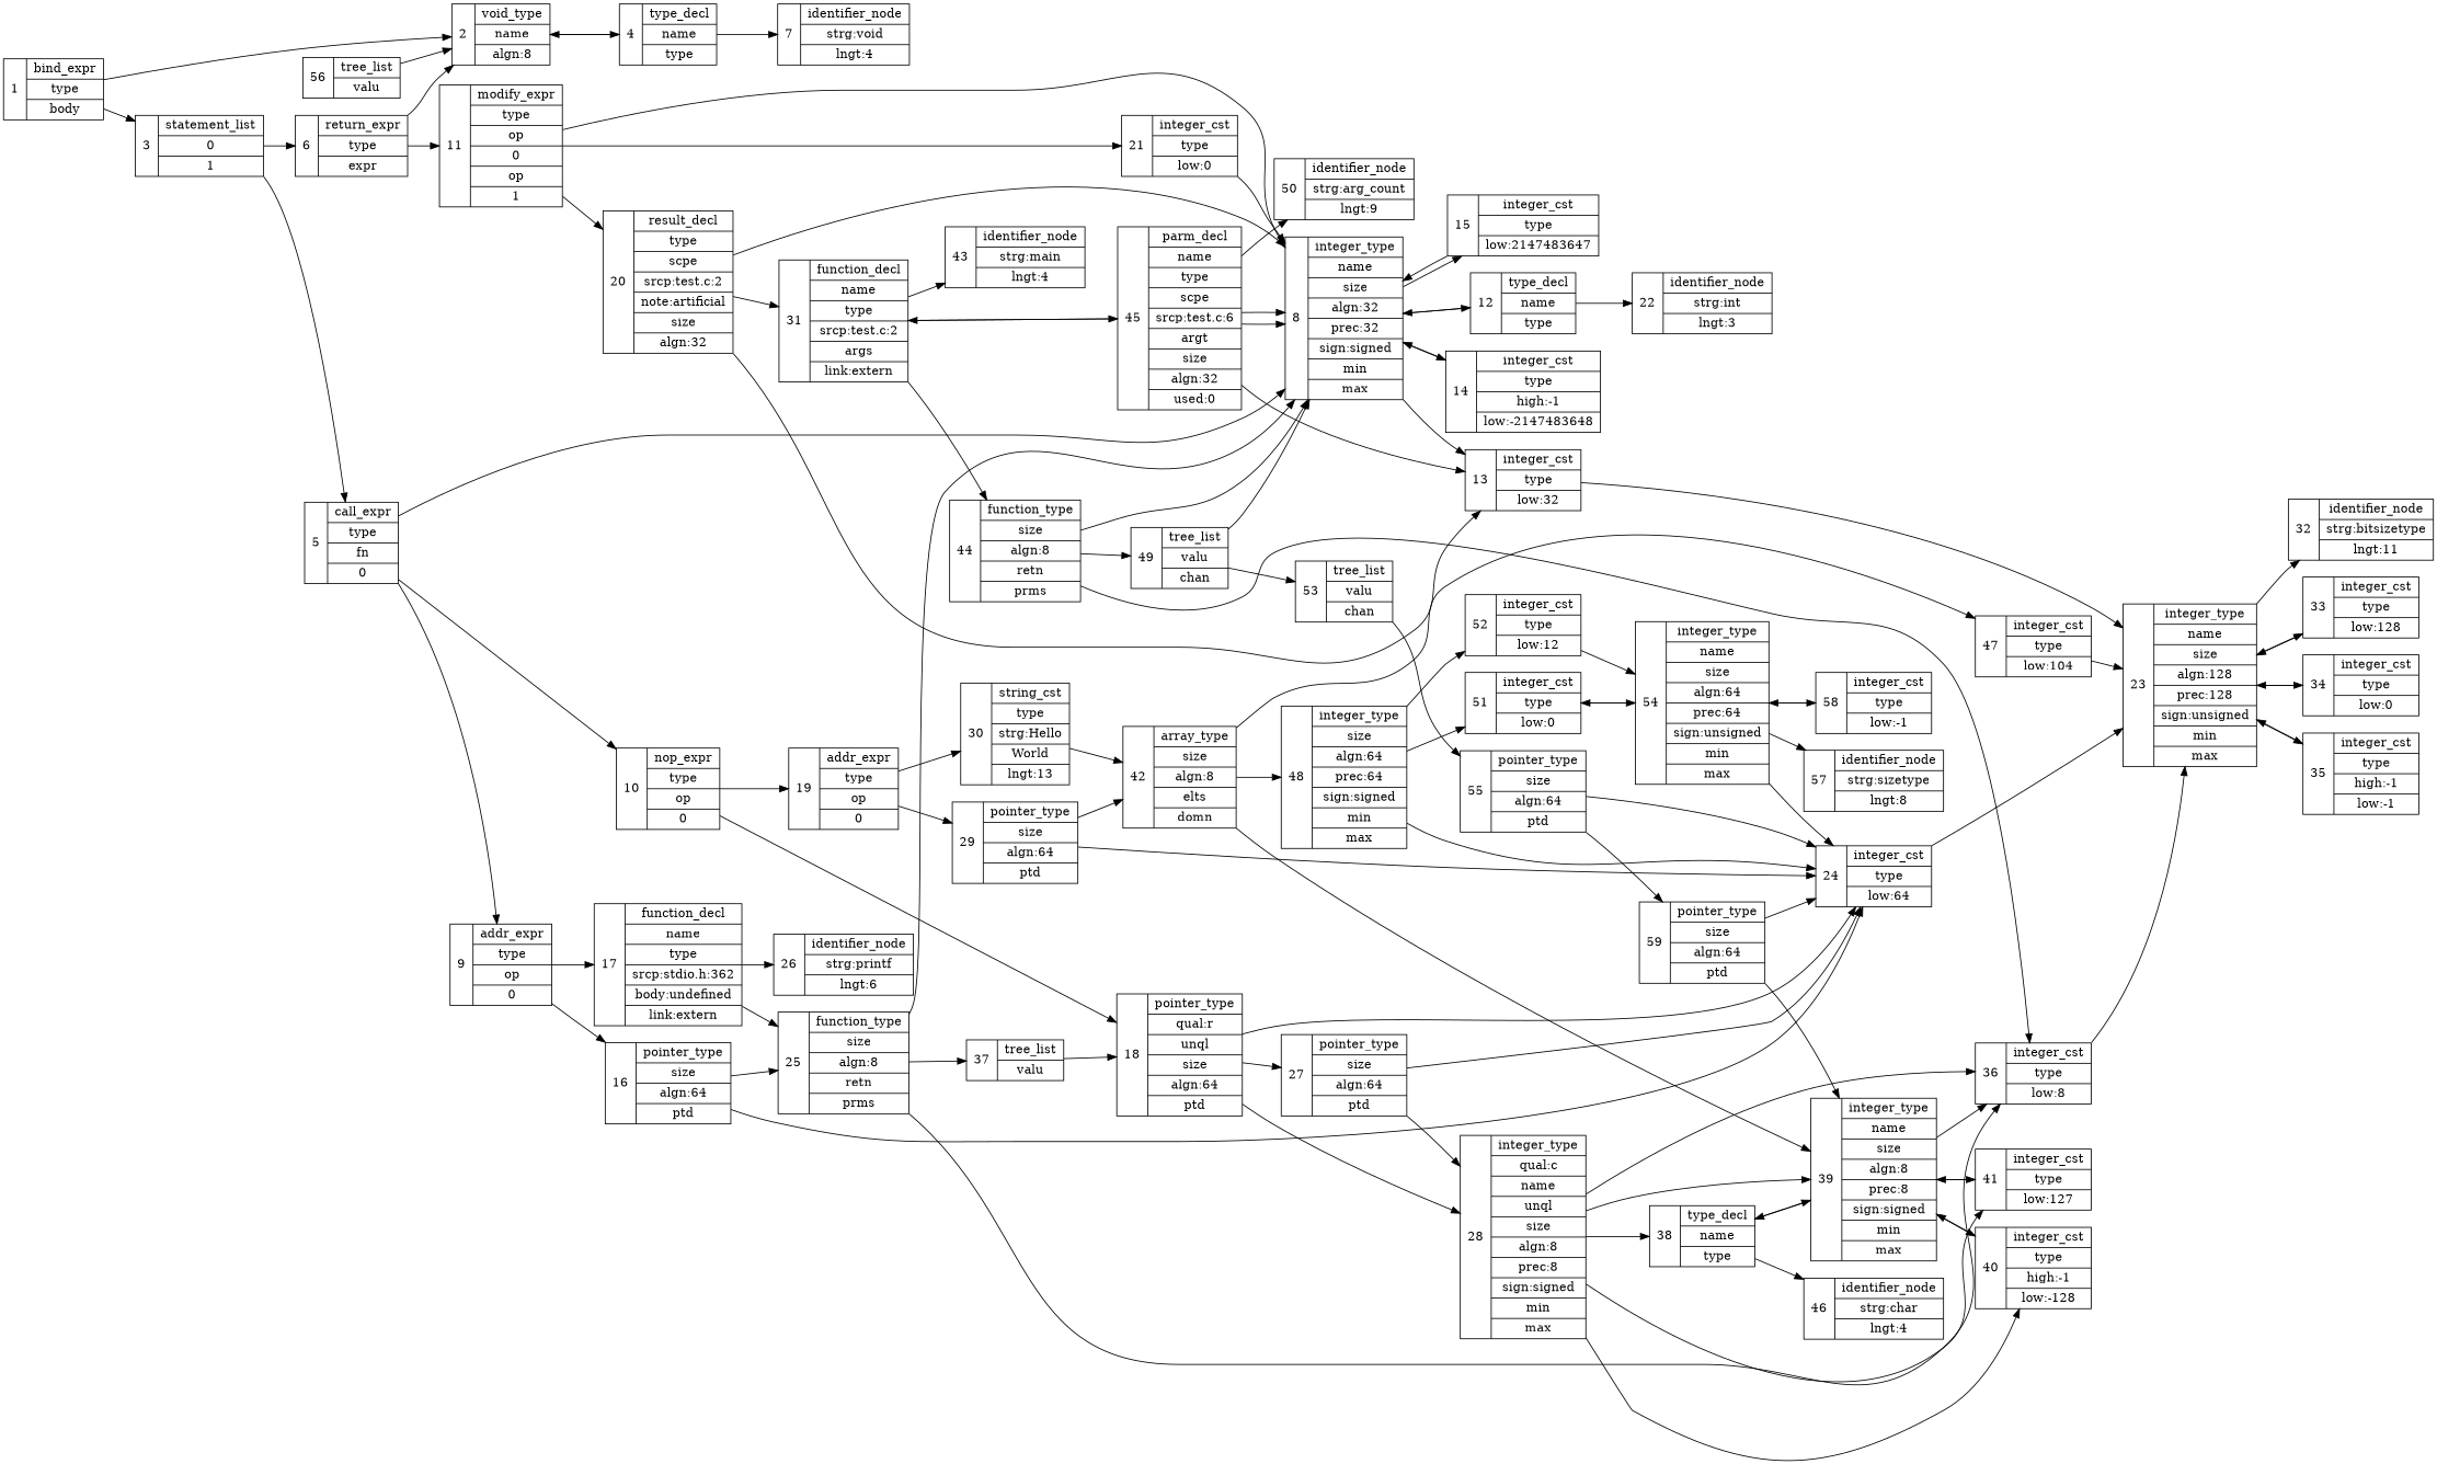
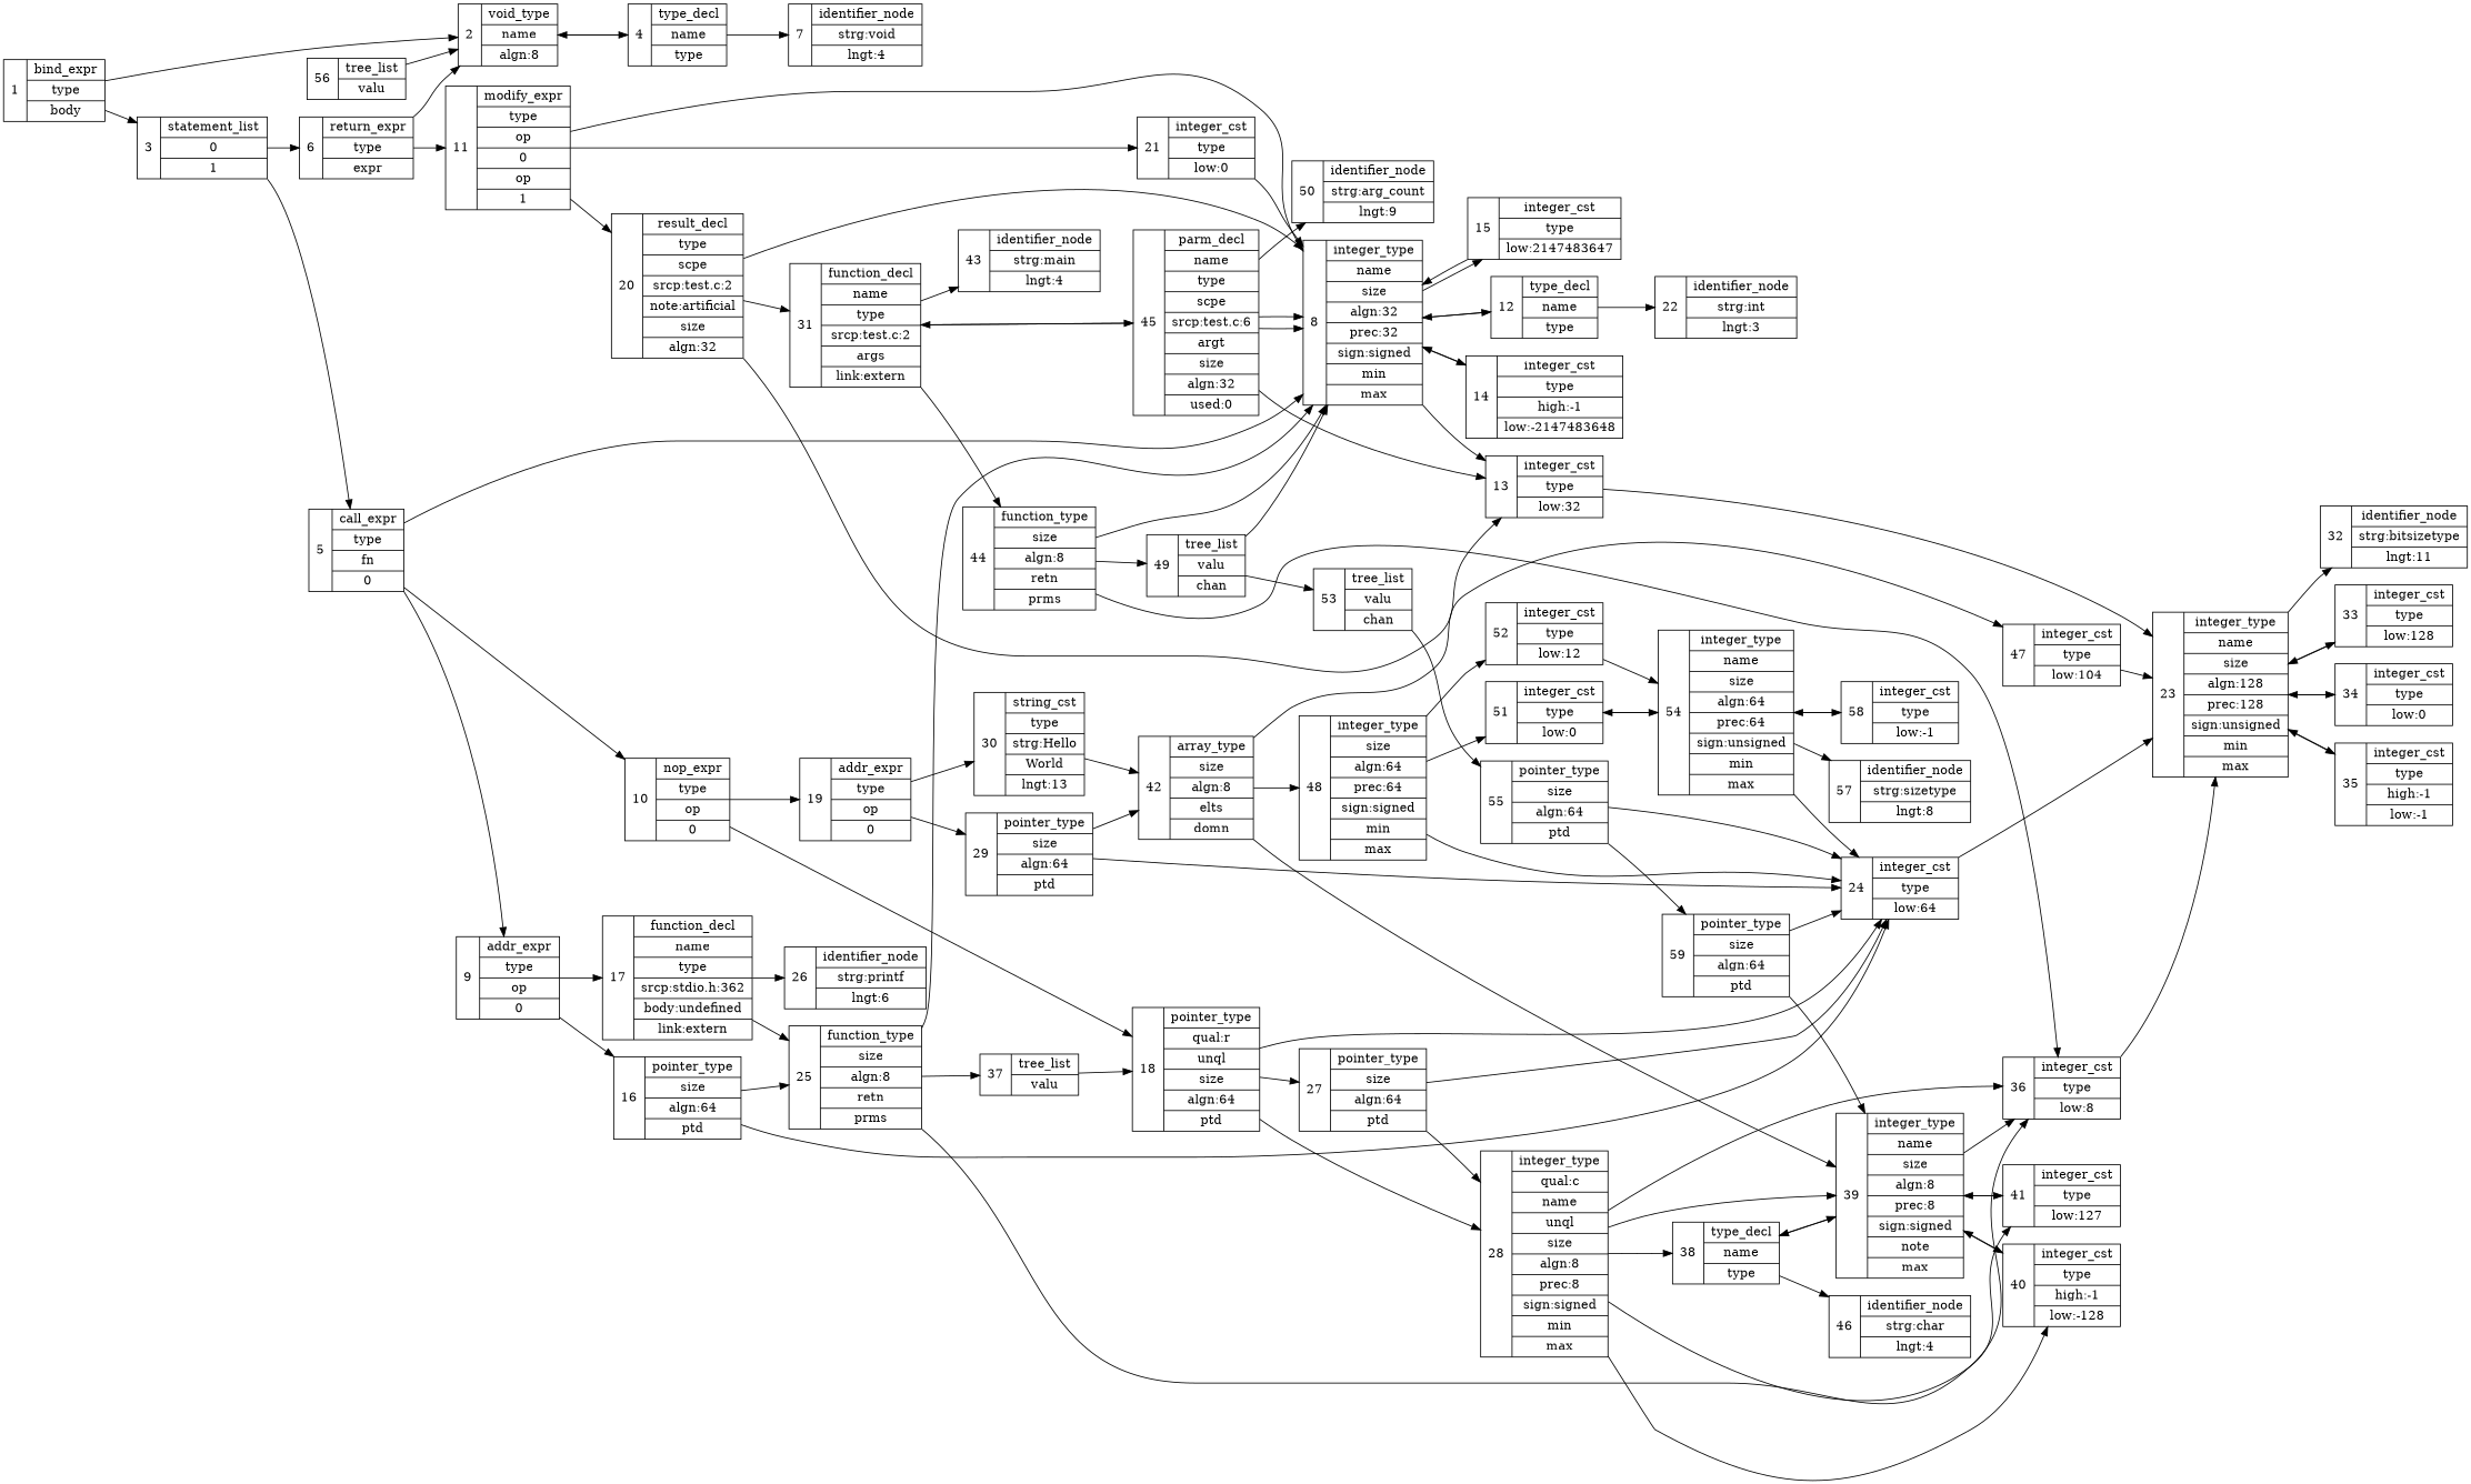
  digraph {
    rankdir=LR
    node [shape=record]
    edge [tailport=type]
    n1 [label="{1 | {bind_expr | type  | body }}"]
    n2 [label="{2 | {void_type | name  | algn:8}}"]
    n3 [label="{3 | {statement_list | 0  | 1 }}"]
    n4 [label="{4 | {type_decl | name  | type }}"]
    n5 [label="{5 | {call_expr | type  | fn  | 0 }}"]
    n6 [label="{6 | {return_expr | type  | expr }}"]
    n7 [label="{7 | {identifier_node | strg:void | lngt:4}}"]
    n8 [label="{8 | {integer_type | name  | size  | algn:32 | prec:32 | sign:signed | min  | max }}"]
    n9 [label="{9 | {addr_expr | type  | op | 0 }}"]
    n10 [label="{10 | {nop_expr | type  | op | 0 }}"]
    n11 [label="{11 | {modify_expr | type  | op | 0  | op | 1 }}"]
    n12 [label="{12 | {type_decl | name  | type }}"]
    n13 [label="{13 | {integer_cst | type  | low:32}}"]
    n14 [label="{14 | {integer_cst | type  | high:-1 | low:-2147483648}}"]
    n15 [label="{15 | {integer_cst | type  | low:2147483647}}"]
    n16 [label="{16 | {pointer_type | size  | algn:64 | ptd }}"]
    n17 [label="{17 | {function_decl | name  | type  | srcp:stdio.h:362 | body:undefined | link:extern}}"]
    n18 [label="{18 | {pointer_type | qual:r | unql  | size  | algn:64 | ptd }}"]
    n19 [label="{19 | {addr_expr | type  | op | 0 }}"]
    n20 [label="{20 | {result_decl | type  | scpe  | srcp:test.c:2 | note:artificial | size  | algn:32}}"]
    n21 [label="{21 | {integer_cst | type  | low:0}}"]
    n22 [label="{22 | {identifier_node | strg:int | lngt:3}}"]
    n23 [label="{23 | {integer_type | name  | size  | algn:128 | prec:128 | sign:unsigned | min  | max }}"]
    n24 [label="{24 | {integer_cst | type  | low:64}}"]
    n25 [label="{25 | {function_type | size  | algn:8 | retn  | prms }}"]
    n26 [label="{26 | {identifier_node | strg:printf | lngt:6}}"]
    n27 [label="{27 | {pointer_type | size  | algn:64 | ptd }}"]
    n28 [label="{28 | {integer_type | qual:c | name  | unql  | size  | algn:8 | prec:8 | sign:signed | min  | max }}"]
    n29 [label="{29 | {pointer_type | size  | algn:64 | ptd }}"]
    n30 [label="{30 | {string_cst | type  | strg:Hello | World | lngt:13}}"]
    n31 [label="{31 | {function_decl | name  | type  | srcp:test.c:2 | args  | link:extern}}"]
    n32 [label="{32 | {identifier_node | strg:bitsizetype | lngt:11}}"]
    n33 [label="{33 | {integer_cst | type  | low:128}}"]
    n34 [label="{34 | {integer_cst | type  | low:0}}"]
    n35 [label="{35 | {integer_cst | type  | high:-1 | low:-1}}"]
    n36 [label="{36 | {integer_cst | type  | low:8}}"]
    n37 [label="{37 | {tree_list | valu }}"]
    n38 [label="{38 | {type_decl | name  | type }}"]
-   n39 [label="{39 | {integer_type | name  | size  | algn:8 | prec:8 | sign:signed | min  | max }}"]
+   n39 [label="{39 | {integer_type | name  | size  | algn:8 | prec:8 | sign:signed | note  | max }}"]
    n40 [label="{40 | {integer_cst | type  | high:-1 | low:-128}}"]
    n41 [label="{41 | {integer_cst | type  | low:127}}"]
    n42 [label="{42 | {array_type | size  | algn:8 | elts  | domn }}"]
    n43 [label="{43 | {identifier_node | strg:main | lngt:4}}"]
    n44 [label="{44 | {function_type | size  | algn:8 | retn  | prms }}"]
    n45 [label="{45 | {parm_decl | name  | type  | scpe  | srcp:test.c:6 | argt  | size  | algn:32 | used:0}}"]
    n46 [label="{46 | {identifier_node | strg:char | lngt:4}}"]
    n47 [label="{47 | {integer_cst | type  | low:104}}"]
    n48 [label="{48 | {integer_type | size  | algn:64 | prec:64 | sign:signed | min  | max }}"]
    n49 [label="{49 | {tree_list | valu  | chan }}"]
    n50 [label="{50 | {identifier_node | strg:arg_count | lngt:9}}"]
    n51 [label="{51 | {integer_cst | type  | low:0}}"]
    n52 [label="{52 | {integer_cst | type  | low:12}}"]
    n53 [label="{53 | {tree_list | valu  | chan }}"]
    n54 [label="{54 | {integer_type | name  | size  | algn:64 | prec:64 | sign:unsigned | min  | max }}"]
    n55 [label="{55 | {pointer_type | size  | algn:64 | ptd }}"]
    n56 [label="{57 | {identifier_node | strg:sizetype | lngt:8}}"]
    n57 [label="{58 | {integer_cst | type  | low:-1}}"]
    n58 [label="{59 | {pointer_type | size  | algn:64 | ptd }}"]
    n59 [label="{56 | {tree_list | valu }}"]
    n1 -> n2
    n1 -> n3 [tailport=body]
    n2 -> n4 [tailport=name]
    n3 -> n5 [tailport=0]
    n3 -> n6 [tailport=1]
    n4 -> n2
    n4 -> n7 [tailport=name]
    n5 -> n8
    n5 -> n9 [tailport=fn]
    n5 -> n10 [tailport=0]
    n6 -> n2
    n6 -> n11 [tailport=expr]
    n8 -> n12 [tailport=name]
    n8 -> n13 [tailport=size]
    n8 -> n14 [tailport=min]
    n8 -> n15 [tailport=max]
    n9 -> n16
    n9 -> n17 [tailport=0]
    n10 -> n18
    n10 -> n19 [tailport=0]
    n11 -> n8
    n11 -> n20 [tailport=0]
    n11 -> n21 [tailport=1]
    n12 -> n8
    n12 -> n22 [tailport=name]
    n13 -> n23
    n14 -> n8
    n15 -> n8
    n16 -> n24 [tailport=size]
    n16 -> n25 [tailport=ptd]
    n17 -> n25
    n17 -> n26 [tailport=name]
    n18 -> n24 [tailport=size]
    n18 -> n27 [tailport=unql]
    n18 -> n28 [tailport=ptd]
    n19 -> n29
    n19 -> n30 [tailport=0]
    n20 -> n8
    n20 -> n13 [tailport=size]
    n20 -> n31 [tailport=scpe]
    n21 -> n8
    n23 -> n32 [tailport=name]
    n23 -> n33 [tailport=size]
    n23 -> n34 [tailport=min]
    n23 -> n35 [tailport=max]
    n24 -> n23
    n25 -> n8 [tailport=retn]
    n25 -> n36 [tailport=size]
    n25 -> n37 [tailport=prms]
    n27 -> n24 [tailport=size]
    n27 -> n28 [tailport=ptd]
    n28 -> n36 [tailport=size]
    n28 -> n38 [tailport=name]
    n28 -> n39 [tailport=unql]
    n28 -> n40 [tailport=min]
    n28 -> n41 [tailport=max]
    n29 -> n24 [tailport=size]
    n29 -> n42 [tailport=ptd]
    n30 -> n42
    n31 -> n43 [tailport=name]
    n31 -> n44
    n31 -> n45 [tailport=args]
    n33 -> n23
    n34 -> n23
    n35 -> n23
    n36 -> n23
    n37 -> n18 [tailport=valu]
    n38 -> n39
    n38 -> n46 [tailport=name]
    n39 -> n36 [tailport=size]
    n39 -> n38 [tailport=name]
    n39 -> n40 [tailport=min]
    n39 -> n41 [tailport=max]
    n40 -> n39
    n41 -> n39
    n42 -> n39 [tailport=elts]
    n42 -> n47 [tailport=size]
    n42 -> n48 [tailport=domn]
    n44 -> n8 [tailport=retn]
    n44 -> n36 [tailport=size]
    n44 -> n49 [tailport=prms]
    n45 -> n8
    n45 -> n8 [tailport=argt]
    n45 -> n13 [tailport=size]
    n45 -> n31 [tailport=scpe]
    n45 -> n50 [tailport=name]
    n47 -> n23
    n48 -> n24 [tailport=size]
    n48 -> n51 [tailport=min]
    n48 -> n52 [tailport=max]
    n49 -> n8 [tailport=valu]
    n49 -> n53 [tailport=chan]
    n51 -> n54
    n52 -> n54
    n53 -> n55 [tailport=valu]
    n54 -> n24 [tailport=size]
    n54 -> n51 [tailport=min]
    n54 -> n56 [tailport=name]
    n54 -> n57 [tailport=max]
    n55 -> n24 [tailport=size]
    n55 -> n58 [tailport=ptd]
    n57 -> n54
    n58 -> n24 [tailport=size]
    n58 -> n39 [tailport=ptd]
    n59 -> n2 [tailport=valu]
  }
